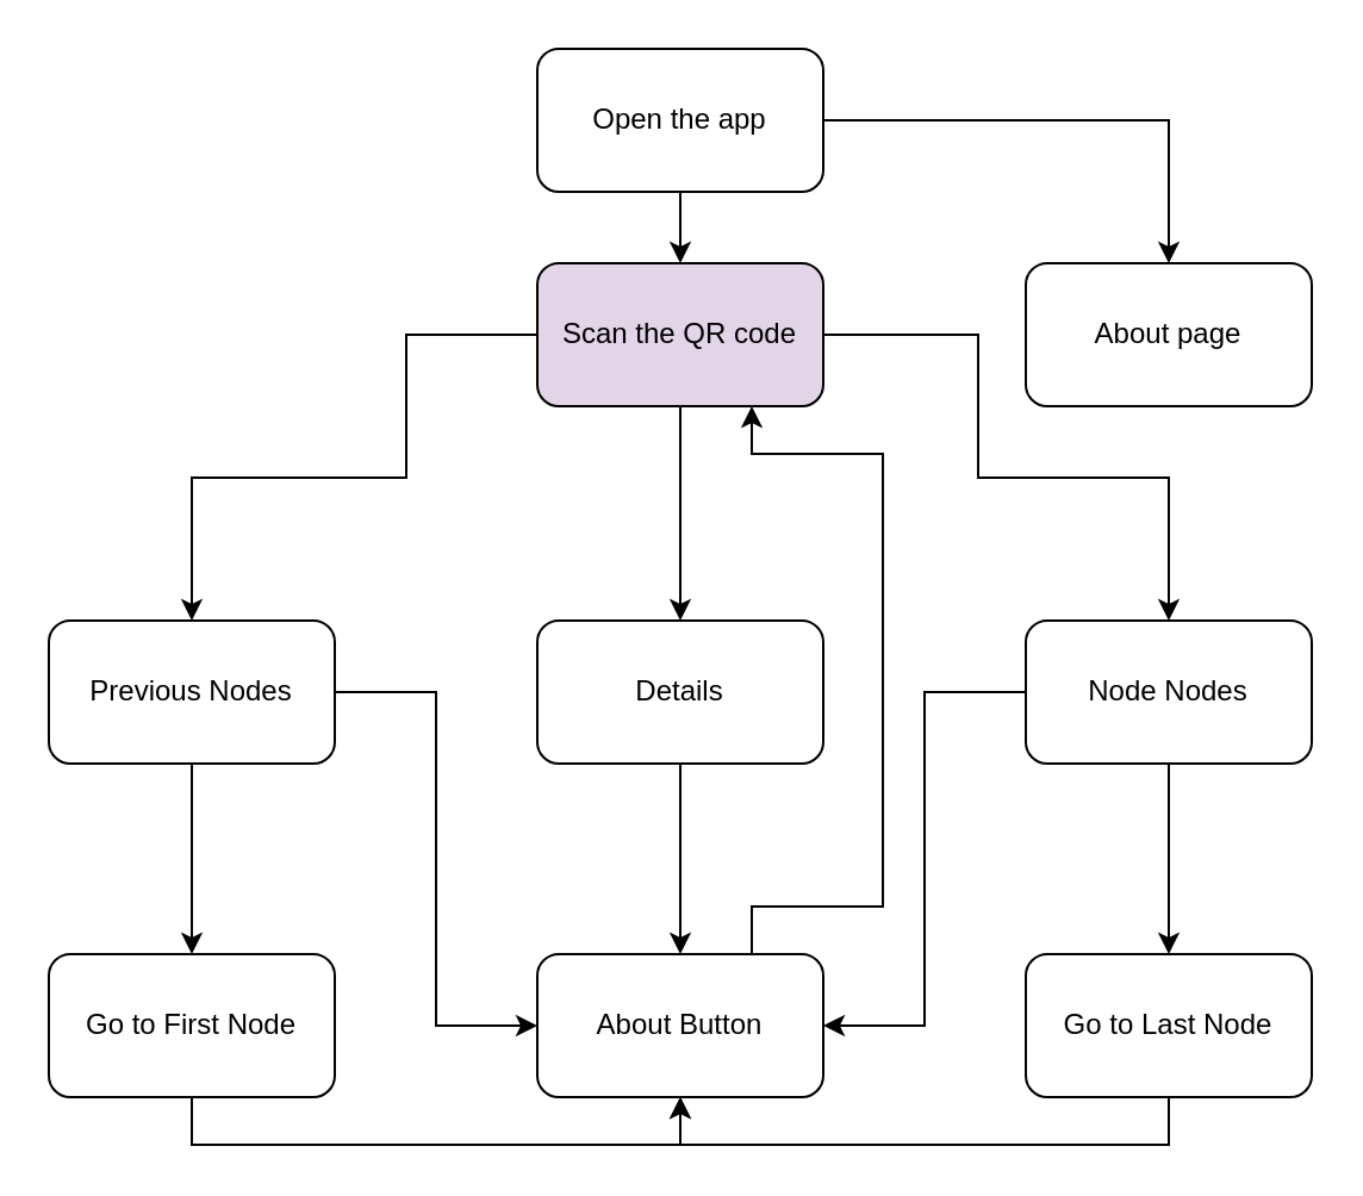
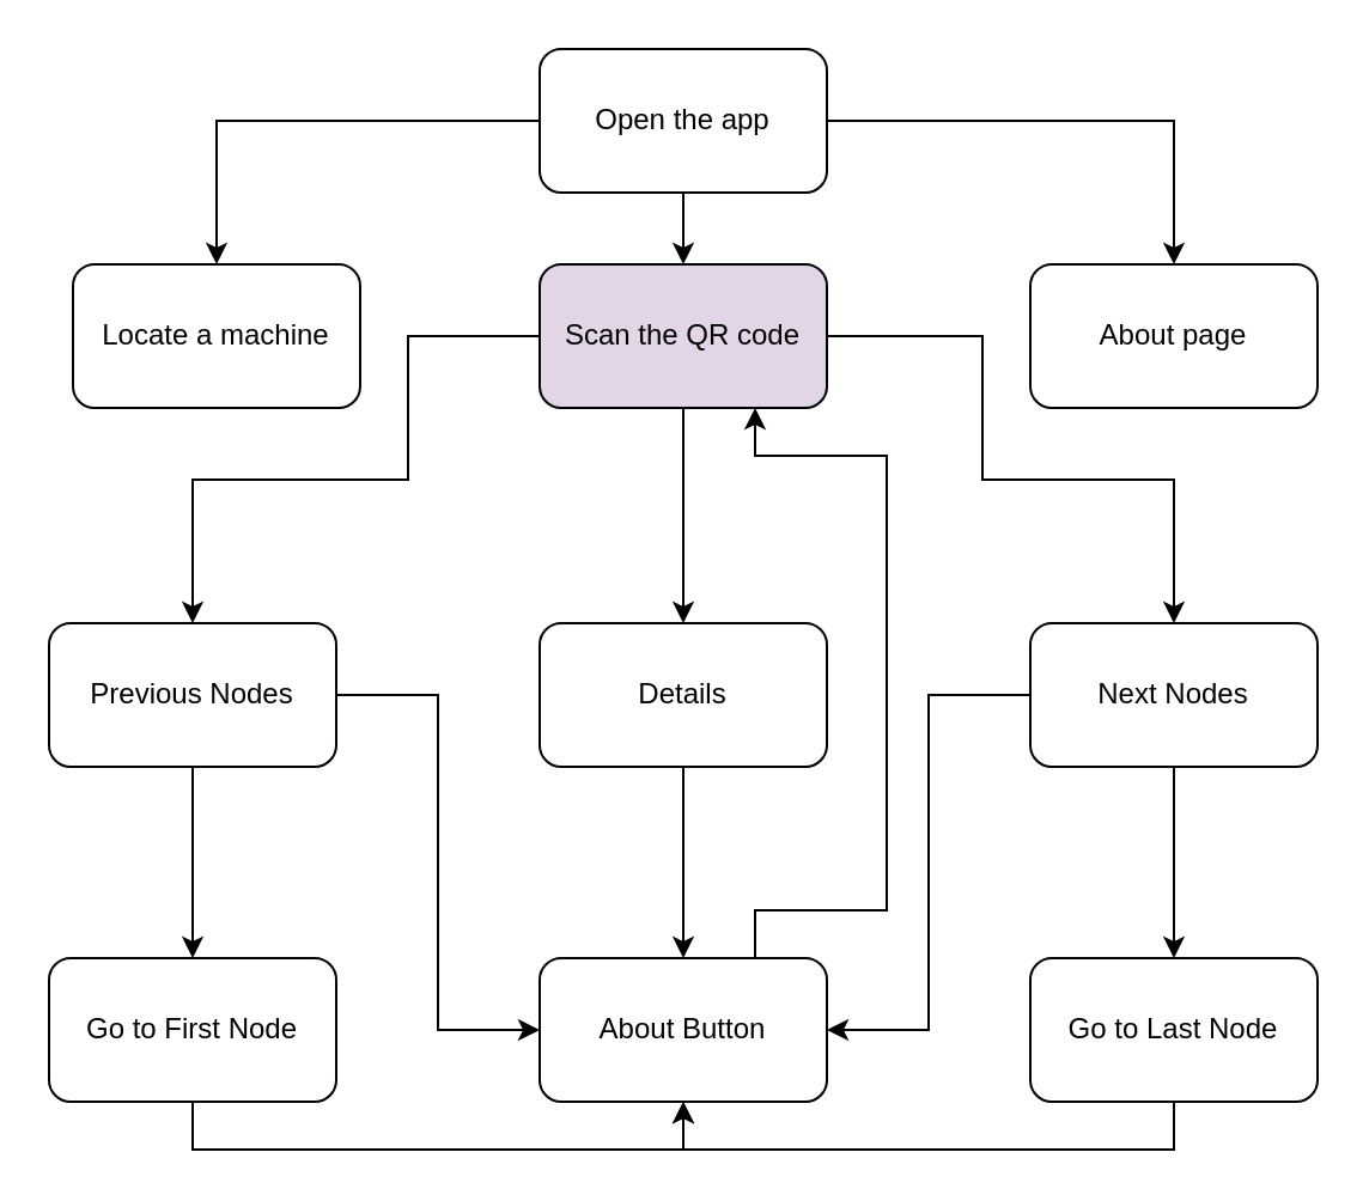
  <mxCell id="0" />
  <mxCell id="1" parent="0" />
  <mxCell id="2" style="edgeStyle=orthogonalEdgeStyle;rounded=0;orthogonalLoop=1;jettySize=auto;html=1;entryX=0.5;entryY=0;entryDx=0;entryDy=0;" edge="1" parent="1" source="5" target="9"><mxGeometry relative="1" as="geometry" /></mxCell>
  <mxCell id="3" style="edgeStyle=orthogonalEdgeStyle;rounded=0;orthogonalLoop=1;jettySize=auto;html=1;entryX=0.5;entryY=0;entryDx=0;entryDy=0;" edge="1" parent="1" source="5" target="10"><mxGeometry relative="1" as="geometry" /></mxCell>
+ <mxCell id="4" style="edgeStyle=orthogonalEdgeStyle;rounded=0;orthogonalLoop=1;jettySize=auto;html=1;" edge="1" parent="1" source="5" target="11"><mxGeometry relative="1" as="geometry" /></mxCell>
  <mxCell id="5" value="Open the app" style="rounded=1;whiteSpace=wrap;html=1;" vertex="1" parent="1"><mxGeometry x="225" y="20" width="120" height="60" as="geometry" /></mxCell>
  <mxCell id="6" style="edgeStyle=orthogonalEdgeStyle;rounded=0;orthogonalLoop=1;jettySize=auto;html=1;entryX=0.5;entryY=0;entryDx=0;entryDy=0;" edge="1" parent="1" source="9" target="13"><mxGeometry relative="1" as="geometry" /></mxCell>
  <mxCell id="7" style="edgeStyle=orthogonalEdgeStyle;rounded=0;orthogonalLoop=1;jettySize=auto;html=1;entryX=0.5;entryY=0;entryDx=0;entryDy=0;" edge="1" parent="1" source="9" target="19"><mxGeometry relative="1" as="geometry"><Array as="points"><mxPoint x="170" y="140" /><mxPoint x="170" y="200" /><mxPoint x="80" y="200" /></Array></mxGeometry></mxCell>
  <mxCell id="8" style="edgeStyle=orthogonalEdgeStyle;rounded=0;orthogonalLoop=1;jettySize=auto;html=1;entryX=0.5;entryY=0;entryDx=0;entryDy=0;" edge="1" parent="1" source="9" target="16"><mxGeometry relative="1" as="geometry"><Array as="points"><mxPoint x="410" y="140" /><mxPoint x="410" y="200" /><mxPoint x="490" y="200" /></Array></mxGeometry></mxCell>
  <mxCell id="9" value="&lt;div&gt;Scan the QR code&lt;/div&gt;" style="rounded=1;whiteSpace=wrap;html=1;fillColor=#e1d5e7;" vertex="1" parent="1"><mxGeometry x="225" y="110" width="120" height="60" as="geometry" /></mxCell>
  <mxCell id="10" value="&lt;div&gt;About page&lt;/div&gt;" style="rounded=1;whiteSpace=wrap;html=1;" vertex="1" parent="1"><mxGeometry x="430" y="110" width="120" height="60" as="geometry" /></mxCell>
+ <mxCell id="11" value="Locate a machine" style="rounded=1;whiteSpace=wrap;html=1;" vertex="1" parent="1"><mxGeometry x="30" y="110" width="120" height="60" as="geometry" /></mxCell>
  <mxCell id="12" style="edgeStyle=orthogonalEdgeStyle;rounded=0;orthogonalLoop=1;jettySize=auto;html=1;entryX=0.5;entryY=0;entryDx=0;entryDy=0;" edge="1" parent="1" source="13" target="21"><mxGeometry relative="1" as="geometry" /></mxCell>
  <mxCell id="13" value="Details" style="rounded=1;whiteSpace=wrap;html=1;" vertex="1" parent="1"><mxGeometry x="225" y="260" width="120" height="60" as="geometry" /></mxCell>
  <mxCell id="14" style="edgeStyle=orthogonalEdgeStyle;rounded=0;orthogonalLoop=1;jettySize=auto;html=1;entryX=1;entryY=0.5;entryDx=0;entryDy=0;" edge="1" parent="1" source="16" target="21"><mxGeometry relative="1" as="geometry" /></mxCell>
  <mxCell id="15" style="edgeStyle=orthogonalEdgeStyle;rounded=0;orthogonalLoop=1;jettySize=auto;html=1;entryX=0.5;entryY=0;entryDx=0;entryDy=0;" edge="1" parent="1" source="16" target="25"><mxGeometry relative="1" as="geometry" /></mxCell>
- <mxCell id="16" value="Node Nodes" style="rounded=1;whiteSpace=wrap;html=1;" vertex="1" parent="1"><mxGeometry x="430" y="260" width="120" height="60" as="geometry" /></mxCell>
+ <mxCell id="16" value="Next Nodes" style="rounded=1;whiteSpace=wrap;html=1;" vertex="1" parent="1"><mxGeometry x="430" y="260" width="120" height="60" as="geometry" /></mxCell>
  <mxCell id="17" style="edgeStyle=orthogonalEdgeStyle;rounded=0;orthogonalLoop=1;jettySize=auto;html=1;entryX=0;entryY=0.5;entryDx=0;entryDy=0;" edge="1" parent="1" source="19" target="21"><mxGeometry relative="1" as="geometry" /></mxCell>
  <mxCell id="18" style="edgeStyle=orthogonalEdgeStyle;rounded=0;orthogonalLoop=1;jettySize=auto;html=1;entryX=0.5;entryY=0;entryDx=0;entryDy=0;" edge="1" parent="1" source="19" target="23"><mxGeometry relative="1" as="geometry" /></mxCell>
  <mxCell id="19" value="Previous Nodes" style="rounded=1;whiteSpace=wrap;html=1;" vertex="1" parent="1"><mxGeometry x="20" y="260" width="120" height="60" as="geometry" /></mxCell>
  <mxCell id="20" style="edgeStyle=orthogonalEdgeStyle;rounded=0;orthogonalLoop=1;jettySize=auto;html=1;entryX=0.75;entryY=1;entryDx=0;entryDy=0;exitX=0.75;exitY=0;exitDx=0;exitDy=0;" edge="1" parent="1" source="21" target="9"><mxGeometry relative="1" as="geometry"><Array as="points"><mxPoint x="315" y="380" /><mxPoint x="370" y="380" /><mxPoint x="370" y="190" /><mxPoint x="315" y="190" /></Array></mxGeometry></mxCell>
  <mxCell id="21" value="&lt;div&gt;About Button&lt;/div&gt;" style="rounded=1;whiteSpace=wrap;html=1;" vertex="1" parent="1"><mxGeometry x="225" y="400" width="120" height="60" as="geometry" /></mxCell>
  <mxCell id="22" style="edgeStyle=orthogonalEdgeStyle;rounded=0;orthogonalLoop=1;jettySize=auto;html=1;entryX=0.5;entryY=1;entryDx=0;entryDy=0;" edge="1" parent="1" source="23" target="21"><mxGeometry relative="1" as="geometry"><Array as="points"><mxPoint x="80" y="480" /><mxPoint x="285" y="480" /></Array></mxGeometry></mxCell>
  <mxCell id="23" value="Go to First Node" style="rounded=1;whiteSpace=wrap;html=1;" vertex="1" parent="1"><mxGeometry x="20" y="400" width="120" height="60" as="geometry" /></mxCell>
  <mxCell id="24" style="edgeStyle=orthogonalEdgeStyle;rounded=0;orthogonalLoop=1;jettySize=auto;html=1;entryX=0.5;entryY=1;entryDx=0;entryDy=0;" edge="1" parent="1" source="25" target="21"><mxGeometry relative="1" as="geometry"><Array as="points"><mxPoint x="490" y="480" /><mxPoint x="285" y="480" /></Array></mxGeometry></mxCell>
  <mxCell id="25" value="&lt;div&gt;Go to Last Node&lt;/div&gt;" style="rounded=1;whiteSpace=wrap;html=1;" vertex="1" parent="1"><mxGeometry x="430" y="400" width="120" height="60" as="geometry" /></mxCell>
